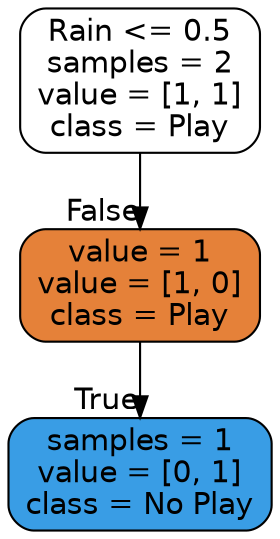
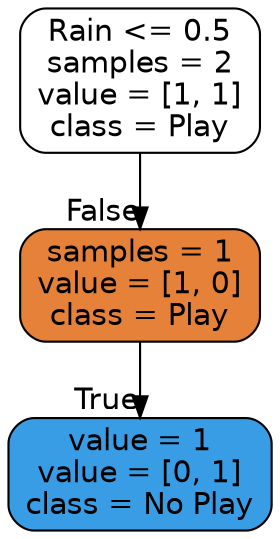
  digraph {
    node [color=black fontname=helvetica shape=box style="filled, rounded"]
    edge [fontname=helvetica labeldistance=2.5]
    n1 [fillcolor="#ffffff" label="Rain <= 0.5\nsamples = 2\nvalue = [1, 1]\nclass = Play"]
-   n2 [fillcolor="#e58139" label="value = 1\nvalue = [1, 0]\nclass = Play"]
-   n3 [fillcolor="#399de5" label="samples = 1\nvalue = [0, 1]\nclass = No Play"]
+   n2 [fillcolor="#e58139" label="samples = 1\nvalue = [1, 0]\nclass = Play"]
+   n3 [fillcolor="#399de5" label="value = 1\nvalue = [0, 1]\nclass = No Play"]
    n1 -> n2 [headlabel=False labelangle=-45]
    n2 -> n3 [headlabel=True labelangle=45]
  }
